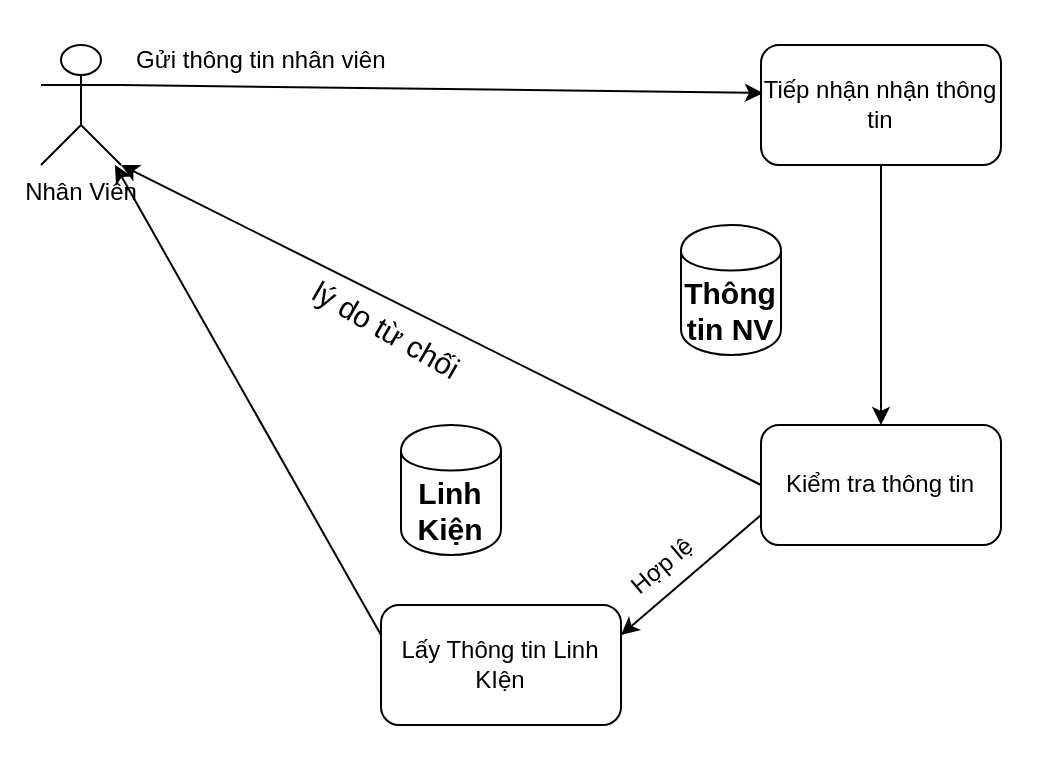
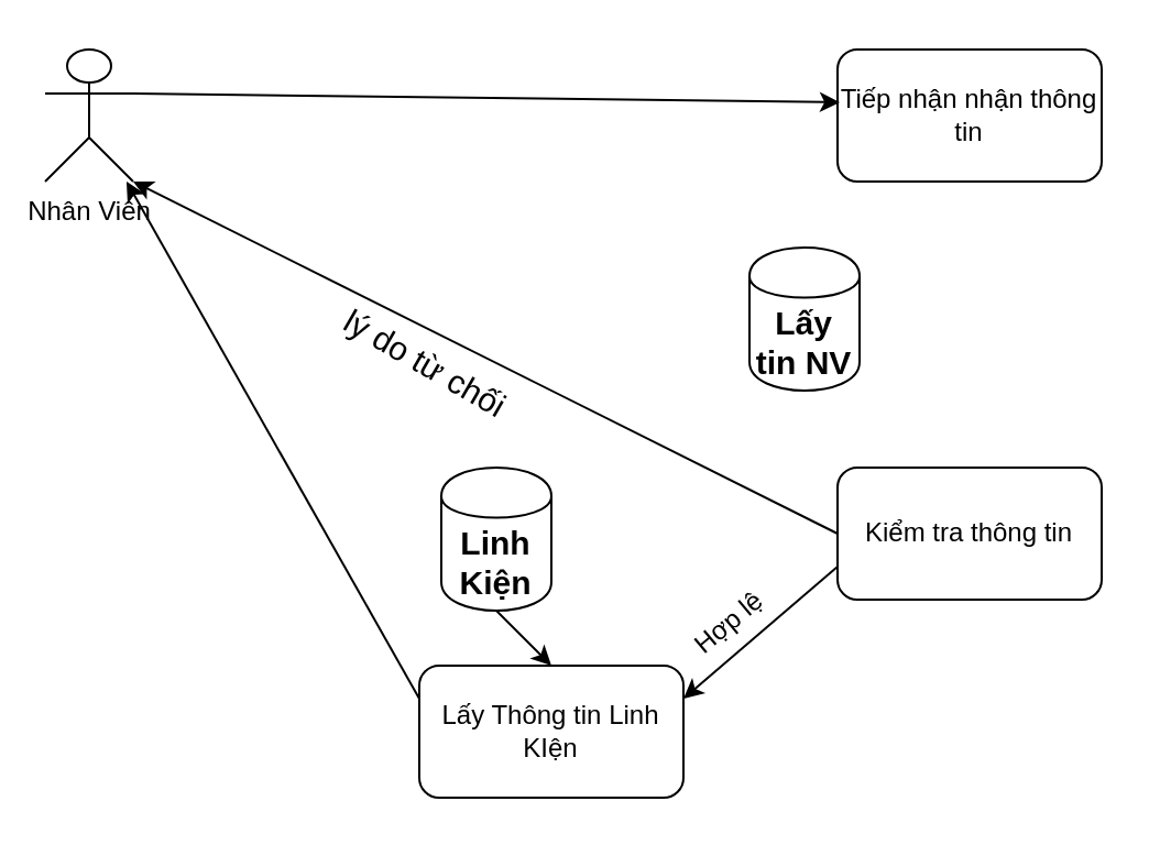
  <mxCell id="0" />
  <mxCell id="1" parent="0" />
  <mxCell id="2" value="Tiếp nhận nhận thông tin" style="rounded=1;whiteSpace=wrap;html=1;" vertex="1" parent="1"><mxGeometry x="380" y="22" width="120" height="60" as="geometry" /></mxCell>
  <mxCell id="3" value="Nhân Viên" style="shape=umlActor;verticalLabelPosition=bottom;labelBackgroundColor=#ffffff;verticalAlign=top;html=1;outlineConnect=0;" vertex="1" parent="1"><mxGeometry x="20" y="22" width="40" height="60" as="geometry" /></mxCell>
  <mxCell id="4" value="" style="endArrow=classic;html=1;exitX=1;exitY=0.333;exitDx=0;exitDy=0;exitPerimeter=0;" edge="1" parent="1" source="3"><mxGeometry width="50" height="50" relative="1" as="geometry"><mxPoint x="90" y="102" as="sourcePoint" /><mxPoint x="381" y="46" as="targetPoint" /></mxGeometry></mxCell>
- <mxCell id="5" value="Gửi thông tin nhân viên" style="text;html=1;resizable=0;points=[];autosize=1;align=left;verticalAlign=top;spacingTop=-4;" vertex="1" parent="1"><mxGeometry x="66" y="20" width="140" height="20" as="geometry" /></mxCell>
  <mxCell id="6" value="Kiểm tra thông tin" style="rounded=1;whiteSpace=wrap;html=1;" vertex="1" parent="1"><mxGeometry x="380" y="212" width="120" height="60" as="geometry" /></mxCell>
- <mxCell id="7" value="" style="endArrow=classic;html=1;entryX=0.5;entryY=0;entryDx=0;entryDy=0;exitX=0.5;exitY=1;exitDx=0;exitDy=0;" edge="1" parent="1" source="2" target="6"><mxGeometry width="50" height="50" relative="1" as="geometry"><mxPoint x="270" y="162" as="sourcePoint" /><mxPoint x="320" y="112" as="targetPoint" /></mxGeometry></mxCell>
- <mxCell id="8" value="Thông tin NV" style="shape=cylinder;whiteSpace=wrap;html=1;boundedLbl=1;backgroundOutline=1;fontSize=15;fontStyle=1" vertex="1" parent="1"><mxGeometry x="340" y="112" width="50" height="65" as="geometry" /></mxCell>
+ <mxCell id="8" value="Lấy tin NV" style="shape=cylinder;whiteSpace=wrap;html=1;boundedLbl=1;backgroundOutline=1;fontSize=15;fontStyle=1" vertex="1" parent="1"><mxGeometry x="340" y="112" width="50" height="65" as="geometry" /></mxCell>
  <mxCell id="9" value="&lt;span style=&quot;font-size: 15px&quot;&gt;lý do từ chối&lt;/span&gt;" style="text;html=1;resizable=0;points=[];autosize=1;align=left;verticalAlign=top;spacingTop=-4;rotation=30;" vertex="1" parent="1"><mxGeometry x="150" y="157" width="100" height="20" as="geometry" /></mxCell>
  <mxCell id="10" value="" style="endArrow=classic;html=1;entryX=1;entryY=1;entryDx=0;entryDy=0;entryPerimeter=0;exitX=0;exitY=0.5;exitDx=0;exitDy=0;" edge="1" parent="1" source="6" target="3"><mxGeometry width="50" height="50" relative="1" as="geometry"><mxPoint x="190" y="182" as="sourcePoint" /><mxPoint x="240" y="132" as="targetPoint" /></mxGeometry></mxCell>
  <mxCell id="11" value="Lấy Thông tin Linh KIện" style="rounded=1;whiteSpace=wrap;html=1;" vertex="1" parent="1"><mxGeometry x="190" y="302" width="120" height="60" as="geometry" /></mxCell>
  <mxCell id="12" value="" style="endArrow=classic;html=1;entryX=1;entryY=0.25;entryDx=0;entryDy=0;exitX=0;exitY=0.75;exitDx=0;exitDy=0;" edge="1" parent="1" source="6" target="11"><mxGeometry width="50" height="50" relative="1" as="geometry"><mxPoint x="380" y="362" as="sourcePoint" /><mxPoint x="430" y="312" as="targetPoint" /></mxGeometry></mxCell>
  <mxCell id="13" value="Hợp lệ" style="text;html=1;resizable=0;points=[];autosize=1;align=left;verticalAlign=top;spacingTop=-4;rotation=-40;" vertex="1" parent="1"><mxGeometry x="310" y="270" width="50" height="20" as="geometry" /></mxCell>
  <mxCell id="14" value="Linh Kiện" style="shape=cylinder;whiteSpace=wrap;html=1;boundedLbl=1;backgroundOutline=1;fontSize=15;fontStyle=1" vertex="1" parent="1"><mxGeometry x="200" y="212" width="50" height="65" as="geometry" /></mxCell>
+ <mxCell id="15" value="" style="endArrow=classic;html=1;entryX=0.5;entryY=0;entryDx=0;entryDy=0;exitX=0.5;exitY=1;exitDx=0;exitDy=0;" edge="1" parent="1" source="14" target="11"><mxGeometry width="50" height="50" relative="1" as="geometry"><mxPoint x="130" y="282" as="sourcePoint" /><mxPoint x="180" y="232" as="targetPoint" /></mxGeometry></mxCell>
  <mxCell id="16" value="" style="endArrow=classic;html=1;exitX=0;exitY=0.25;exitDx=0;exitDy=0;" edge="1" parent="1" source="11" target="3"><mxGeometry width="50" height="50" relative="1" as="geometry"><mxPoint x="50" y="292" as="sourcePoint" /><mxPoint x="100" y="242" as="targetPoint" /></mxGeometry></mxCell>
